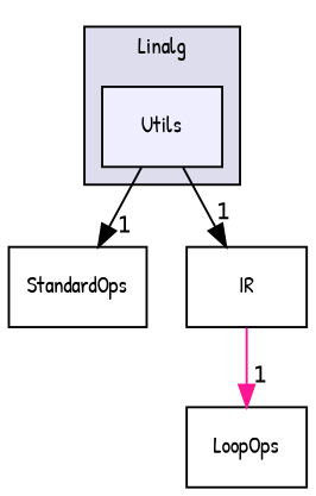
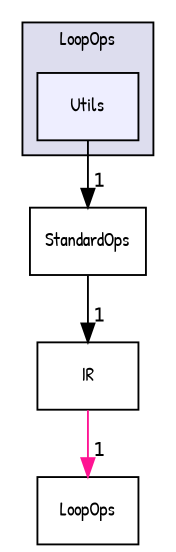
  digraph {
    compound=true
    fontname="Patrick Hand"
    node [fontname="Patrick Hand" fontsize=10 shape=box]
    edge [color=black fontname="Patrick Hand" headlabel=1 labeldistance=1.5 labelfontname=Helvetica labelfontsize=10]
    n1 [fillcolor="#eeeeff" label=Utils pencolor=black style=filled]
    n2 [label=StandardOps]
    n3 [label=IR]
    n4 [label=LoopOps]
    subgraph cluster_1 {
      bgcolor="#ddddee"
      fontsize=10
-     label=Linalg
+     label=LoopOps
      pencolor=black
      n1
    }
    n1 -> n2
-   n1 -> n3
+   n2 -> n3
    n3 -> n4 [color=deeppink]
  }
